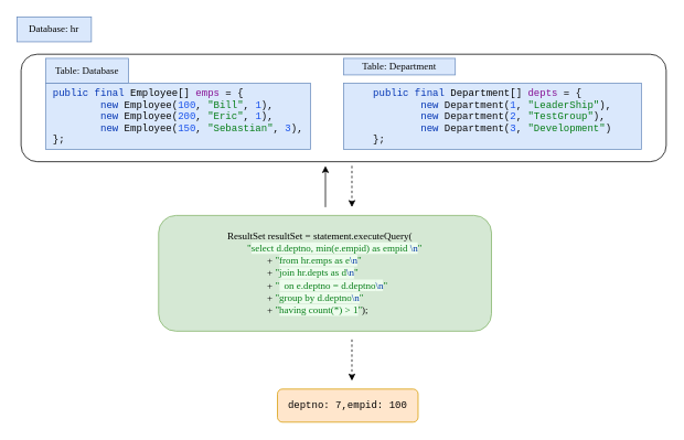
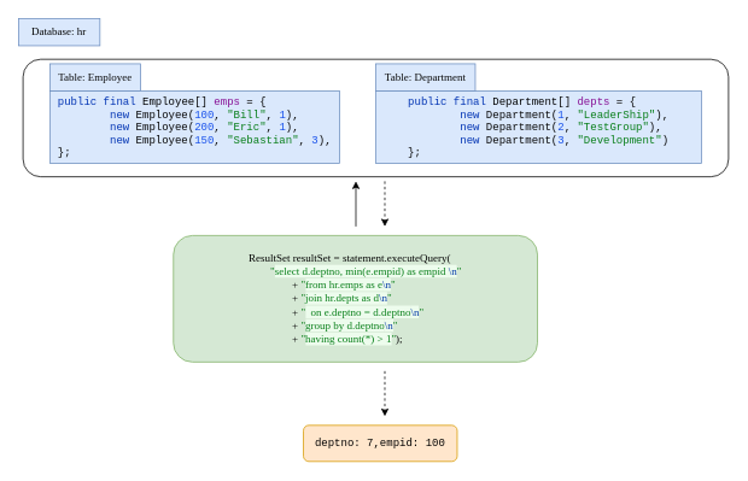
  <mxCell id="0" />
  <mxCell id="1" parent="0" />
  <mxCell id="2" value="" style="rounded=1;whiteSpace=wrap;html=1;fillColor=none;fontFamily=Comic Sans MS;" vertex="1" parent="1"><mxGeometry x="25" y="65" width="780" height="130" as="geometry" /></mxCell>
  <mxCell id="3" value="&lt;p style=&quot;margin: 0px; font-variant-numeric: normal; font-variant-east-asian: normal; font-variant-alternates: normal; font-kerning: auto; font-optical-sizing: auto; font-feature-settings: normal; font-variation-settings: normal; font-variant-position: normal; font-stretch: normal; line-height: normal; font-family: Courier; color: rgb(8, 8, 8); text-align: start;&quot; class=&quot;p1&quot;&gt;&lt;span style=&quot;color: rgb(0, 51, 179);&quot; class=&quot;s1&quot;&gt;public final &lt;/span&gt;&lt;span style=&quot;color: rgb(0, 0, 0);&quot; class=&quot;s2&quot;&gt;Employee&lt;/span&gt;[] &lt;span style=&quot;color: rgb(135, 16, 148);&quot; class=&quot;s3&quot;&gt;emps &lt;/span&gt;= {&lt;br&gt;&lt;span class=&quot;Apple-converted-space&quot;&gt;&amp;nbsp; &amp;nbsp; &amp;nbsp; &amp;nbsp; &lt;/span&gt;&lt;span style=&quot;color: rgb(0, 51, 179);&quot; class=&quot;s1&quot;&gt;new &lt;/span&gt;Employee(&lt;span style=&quot;color: rgb(23, 80, 235);&quot; class=&quot;s4&quot;&gt;100&lt;/span&gt;, &lt;span style=&quot;color: rgb(6, 125, 23);&quot; class=&quot;s5&quot;&gt;&quot;Bill&quot;&lt;/span&gt;, &lt;span style=&quot;color: rgb(23, 80, 235);&quot; class=&quot;s4&quot;&gt;1&lt;/span&gt;),&lt;br&gt;&lt;span class=&quot;Apple-converted-space&quot;&gt;&amp;nbsp; &amp;nbsp; &amp;nbsp; &amp;nbsp; &lt;/span&gt;&lt;span style=&quot;color: rgb(0, 51, 179);&quot; class=&quot;s1&quot;&gt;new &lt;/span&gt;Employee(&lt;span style=&quot;color: rgb(23, 80, 235);&quot; class=&quot;s4&quot;&gt;200&lt;/span&gt;, &lt;span style=&quot;color: rgb(6, 125, 23);&quot; class=&quot;s5&quot;&gt;&quot;Eric&quot;&lt;/span&gt;, &lt;span style=&quot;color: rgb(23, 80, 235);&quot; class=&quot;s4&quot;&gt;1&lt;/span&gt;),&lt;br&gt;&lt;span class=&quot;Apple-converted-space&quot;&gt;&amp;nbsp; &amp;nbsp; &amp;nbsp; &amp;nbsp; &lt;/span&gt;&lt;span style=&quot;color: rgb(0, 51, 179);&quot; class=&quot;s1&quot;&gt;new &lt;/span&gt;Employee(&lt;span style=&quot;color: rgb(23, 80, 235);&quot; class=&quot;s4&quot;&gt;150&lt;/span&gt;, &lt;span style=&quot;color: rgb(6, 125, 23);&quot; class=&quot;s5&quot;&gt;&quot;Sebastian&quot;&lt;/span&gt;, &lt;span style=&quot;color: rgb(23, 80, 235);&quot; class=&quot;s4&quot;&gt;3&lt;/span&gt;),&lt;br&gt;};&lt;/p&gt;" style="rounded=0;whiteSpace=wrap;html=1;fontFamily=Comic Sans MS;fontSize=12;fillColor=#dae8fc;strokeColor=#6c8ebf;" vertex="1" parent="1"><mxGeometry x="55" y="100" width="320" height="80" as="geometry" /></mxCell>
  <mxCell id="4" value="&lt;p style=&quot;margin: 0px; font-variant-numeric: normal; font-variant-east-asian: normal; font-variant-alternates: normal; font-kerning: auto; font-optical-sizing: auto; font-feature-settings: normal; font-variation-settings: normal; font-variant-position: normal; font-stretch: normal; line-height: normal; font-family: Courier; color: rgb(8, 8, 8); text-align: start;&quot; class=&quot;p1&quot;&gt;&lt;span style=&quot;color: rgb(0, 51, 179);&quot; class=&quot;s1&quot;&gt;public final &lt;/span&gt;&lt;span style=&quot;color: rgb(0, 0, 0);&quot; class=&quot;s2&quot;&gt;Department&lt;/span&gt;[] &lt;span style=&quot;color: rgb(135, 16, 148);&quot; class=&quot;s3&quot;&gt;depts &lt;/span&gt;= {&lt;br&gt;&lt;span class=&quot;Apple-converted-space&quot;&gt;&amp;nbsp; &amp;nbsp; &amp;nbsp; &amp;nbsp; &lt;/span&gt;&lt;span style=&quot;color: rgb(0, 51, 179);&quot; class=&quot;s1&quot;&gt;new &lt;/span&gt;Department(&lt;span style=&quot;color: rgb(23, 80, 235);&quot; class=&quot;s4&quot;&gt;1&lt;/span&gt;, &lt;span style=&quot;color: rgb(6, 125, 23);&quot; class=&quot;s5&quot;&gt;&quot;LeaderShip&quot;&lt;/span&gt;),&lt;br&gt;&lt;span class=&quot;Apple-converted-space&quot;&gt;&amp;nbsp; &amp;nbsp; &amp;nbsp; &amp;nbsp; &lt;/span&gt;&lt;span style=&quot;color: rgb(0, 51, 179);&quot; class=&quot;s1&quot;&gt;new &lt;/span&gt;Department(&lt;span style=&quot;color: rgb(23, 80, 235);&quot; class=&quot;s4&quot;&gt;2&lt;/span&gt;, &lt;span style=&quot;color: rgb(6, 125, 23);&quot; class=&quot;s5&quot;&gt;&quot;TestGroup&quot;&lt;/span&gt;),&lt;br&gt;&lt;span class=&quot;Apple-converted-space&quot;&gt;&amp;nbsp; &amp;nbsp; &amp;nbsp; &amp;nbsp; &lt;/span&gt;&lt;span style=&quot;color: rgb(0, 51, 179);&quot; class=&quot;s1&quot;&gt;new &lt;/span&gt;Department(&lt;span style=&quot;color: rgb(23, 80, 235);&quot; class=&quot;s4&quot;&gt;3&lt;/span&gt;, &lt;span style=&quot;color: rgb(6, 125, 23);&quot; class=&quot;s5&quot;&gt;&quot;Development&quot;&lt;/span&gt;)&lt;br&gt;};&lt;/p&gt;" style="rounded=0;whiteSpace=wrap;html=1;fontFamily=Comic Sans MS;fontSize=12;fillColor=#dae8fc;strokeColor=#6c8ebf;" vertex="1" parent="1"><mxGeometry x="415" y="100" width="360" height="80" as="geometry" /></mxCell>
- <mxCell id="5" value="&lt;p class=&quot;p1&quot; style=&quot;margin: 0px; font-variant-numeric: normal; font-variant-east-asian: normal; font-variant-alternates: normal; font-kerning: auto; font-optical-sizing: auto; font-feature-settings: normal; font-variation-settings: normal; font-variant-position: normal; font-stretch: normal; line-height: normal; color: rgb(8, 8, 8); text-align: start; font-size: 12px;&quot;&gt;Table: Database&lt;/p&gt;" style="text;html=1;align=center;verticalAlign=middle;whiteSpace=wrap;rounded=0;fontFamily=Comic Sans MS;fontSize=12;fillColor=#dae8fc;strokeColor=#6c8ebf;" vertex="1" parent="1"><mxGeometry x="55" y="70" width="100" height="30" as="geometry" /></mxCell>
- <mxCell id="6" value="&lt;p class=&quot;p1&quot; style=&quot;margin: 0px; font-variant-numeric: normal; font-variant-east-asian: normal; font-variant-alternates: normal; font-kerning: auto; font-optical-sizing: auto; font-feature-settings: normal; font-variation-settings: normal; font-variant-position: normal; font-stretch: normal; line-height: normal; color: rgb(8, 8, 8); text-align: start; font-size: 12px;&quot;&gt;Table: Department&lt;/p&gt;" style="text;html=1;align=center;verticalAlign=middle;whiteSpace=wrap;rounded=0;fontFamily=Comic Sans MS;fontSize=12;fillColor=#dae8fc;strokeColor=#6c8ebf;" vertex="1" parent="1"><mxGeometry x="415" y="70" width="135" height="20" as="geometry" /></mxCell>
+ <mxCell id="5" value="&lt;p class=&quot;p1&quot; style=&quot;margin: 0px; font-variant-numeric: normal; font-variant-east-asian: normal; font-variant-alternates: normal; font-kerning: auto; font-optical-sizing: auto; font-feature-settings: normal; font-variation-settings: normal; font-variant-position: normal; font-stretch: normal; line-height: normal; color: rgb(8, 8, 8); text-align: start; font-size: 12px;&quot;&gt;Table: Employee&lt;/p&gt;" style="text;html=1;align=center;verticalAlign=middle;whiteSpace=wrap;rounded=0;fontFamily=Comic Sans MS;fontSize=12;fillColor=#dae8fc;strokeColor=#6c8ebf;" vertex="1" parent="1"><mxGeometry x="55" y="70" width="100" height="30" as="geometry" /></mxCell>
+ <mxCell id="6" value="&lt;p class=&quot;p1&quot; style=&quot;margin: 0px; font-variant-numeric: normal; font-variant-east-asian: normal; font-variant-alternates: normal; font-kerning: auto; font-optical-sizing: auto; font-feature-settings: normal; font-variation-settings: normal; font-variant-position: normal; font-stretch: normal; line-height: normal; color: rgb(8, 8, 8); text-align: start; font-size: 12px;&quot;&gt;Table: Department&lt;/p&gt;" style="text;html=1;align=center;verticalAlign=middle;whiteSpace=wrap;rounded=0;fontFamily=Comic Sans MS;fontSize=12;fillColor=#dae8fc;strokeColor=#6c8ebf;" vertex="1" parent="1"><mxGeometry x="415" y="70" width="110" height="30" as="geometry" /></mxCell>
  <mxCell id="7" value="Database: hr" style="text;html=1;align=center;verticalAlign=middle;whiteSpace=wrap;rounded=0;fontFamily=Comic Sans MS;fillColor=#dae8fc;strokeColor=#6c8ebf;" vertex="1" parent="1"><mxGeometry x="20" y="20" width="90" height="30" as="geometry" /></mxCell>
  <mxCell id="8" style="edgeStyle=orthogonalEdgeStyle;rounded=0;orthogonalLoop=1;jettySize=auto;html=1;" edge="1" parent="1"><mxGeometry relative="1" as="geometry"><mxPoint x="393" y="200" as="targetPoint" /><mxPoint x="393" y="250" as="sourcePoint" /></mxGeometry></mxCell>
  <mxCell id="9" value="&lt;p class=&quot;p1&quot; style=&quot;margin: 0px; font-variant-numeric: normal; font-variant-east-asian: normal; font-variant-alternates: normal; font-kerning: auto; font-optical-sizing: auto; font-feature-settings: normal; font-variation-settings: normal; font-variant-position: normal; font-stretch: normal; line-height: normal; color: rgb(6, 125, 23); text-align: start;&quot;&gt;&lt;span class=&quot;s1&quot; style=&quot;color: rgb(0, 0, 0);&quot;&gt;ResultSet resultSet &lt;/span&gt;&lt;span class=&quot;s2&quot; style=&quot;color: rgb(8, 8, 8);&quot;&gt;= &lt;/span&gt;&lt;span class=&quot;s1&quot; style=&quot;color: rgb(0, 0, 0);&quot;&gt;statement&lt;/span&gt;&lt;span class=&quot;s2&quot; style=&quot;color: rgb(8, 8, 8);&quot;&gt;.executeQuery(&lt;br&gt;&lt;span class=&quot;Apple-converted-space&quot;&gt;&amp;nbsp; &amp;nbsp; &amp;nbsp; &amp;nbsp; &lt;/span&gt;&lt;/span&gt;&quot;&lt;span class=&quot;s3&quot; style=&quot;background-color: rgb(237, 252, 237);&quot;&gt;select d.deptno, min(e.empid) as empid &lt;/span&gt;&lt;span class=&quot;s4&quot; style=&quot;color: rgb(0, 55, 166); background-color: rgb(237, 252, 237);&quot;&gt;\n&lt;/span&gt;&quot;&lt;br&gt;&lt;span class=&quot;Apple-converted-space&quot;&gt;&amp;nbsp; &amp;nbsp; &amp;nbsp; &amp;nbsp; &amp;nbsp; &amp;nbsp; &amp;nbsp; &amp;nbsp; &lt;/span&gt;&lt;span class=&quot;s2&quot; style=&quot;color: rgb(8, 8, 8);&quot;&gt;+ &lt;/span&gt;&quot;&lt;span class=&quot;s3&quot; style=&quot;background-color: rgb(237, 252, 237);&quot;&gt;from hr.emps as e&lt;/span&gt;&lt;span class=&quot;s4&quot; style=&quot;color: rgb(0, 55, 166); background-color: rgb(237, 252, 237);&quot;&gt;\n&lt;/span&gt;&quot;&lt;br&gt;&lt;span class=&quot;Apple-converted-space&quot;&gt;&amp;nbsp; &amp;nbsp; &amp;nbsp; &amp;nbsp; &amp;nbsp; &amp;nbsp; &amp;nbsp; &amp;nbsp; &lt;/span&gt;&lt;span class=&quot;s2&quot; style=&quot;color: rgb(8, 8, 8);&quot;&gt;+ &lt;/span&gt;&quot;&lt;span class=&quot;s3&quot; style=&quot;background-color: rgb(237, 252, 237);&quot;&gt;join hr.depts as d&lt;/span&gt;&lt;span class=&quot;s4&quot; style=&quot;color: rgb(0, 55, 166); background-color: rgb(237, 252, 237);&quot;&gt;\n&lt;/span&gt;&quot;&lt;br&gt;&lt;span class=&quot;Apple-converted-space&quot;&gt;&amp;nbsp; &amp;nbsp; &amp;nbsp; &amp;nbsp; &amp;nbsp; &amp;nbsp; &amp;nbsp; &amp;nbsp; &lt;/span&gt;&lt;span class=&quot;s2&quot; style=&quot;color: rgb(8, 8, 8);&quot;&gt;+ &lt;/span&gt;&quot;&lt;span class=&quot;s3&quot; style=&quot;background-color: rgb(237, 252, 237);&quot;&gt;&lt;span class=&quot;Apple-converted-space&quot;&gt;&amp;nbsp; &lt;/span&gt;on e.deptno = d.deptno&lt;/span&gt;&lt;span class=&quot;s4&quot; style=&quot;color: rgb(0, 55, 166); background-color: rgb(237, 252, 237);&quot;&gt;\n&lt;/span&gt;&quot;&lt;br&gt;&lt;span class=&quot;Apple-converted-space&quot;&gt;&amp;nbsp; &amp;nbsp; &amp;nbsp; &amp;nbsp; &amp;nbsp; &amp;nbsp; &amp;nbsp; &amp;nbsp; &lt;/span&gt;&lt;span class=&quot;s2&quot; style=&quot;color: rgb(8, 8, 8);&quot;&gt;+ &lt;/span&gt;&quot;&lt;span class=&quot;s3&quot; style=&quot;background-color: rgb(237, 252, 237);&quot;&gt;group by d.deptno&lt;/span&gt;&lt;span class=&quot;s4&quot; style=&quot;color: rgb(0, 55, 166); background-color: rgb(237, 252, 237);&quot;&gt;\n&lt;/span&gt;&quot;&lt;br&gt;&lt;span class=&quot;Apple-converted-space&quot;&gt;&amp;nbsp; &amp;nbsp; &amp;nbsp; &amp;nbsp; &amp;nbsp; &amp;nbsp; &amp;nbsp; &amp;nbsp; &lt;/span&gt;&lt;span class=&quot;s2&quot; style=&quot;color: rgb(8, 8, 8);&quot;&gt;+ &lt;/span&gt;&quot;&lt;span class=&quot;s3&quot; style=&quot;background-color: rgb(237, 252, 237);&quot;&gt;having count(*) &amp;gt; 1&lt;/span&gt;&quot;&lt;span class=&quot;s2&quot; style=&quot;color: rgb(8, 8, 8);&quot;&gt;);&lt;/span&gt;&lt;/p&gt;" style="rounded=1;whiteSpace=wrap;html=1;fillColor=#d5e8d4;strokeColor=#82b366;fontFamily=Comic Sans MS;" vertex="1" parent="1"><mxGeometry x="191.25" y="260" width="402.5" height="140" as="geometry" /></mxCell>
  <mxCell id="10" style="edgeStyle=orthogonalEdgeStyle;rounded=0;orthogonalLoop=1;jettySize=auto;html=1;dashed=1;" edge="1" parent="1"><mxGeometry relative="1" as="geometry"><mxPoint x="425" y="250" as="targetPoint" /><mxPoint x="425" y="200" as="sourcePoint" /></mxGeometry></mxCell>
  <mxCell id="11" style="edgeStyle=orthogonalEdgeStyle;rounded=0;orthogonalLoop=1;jettySize=auto;html=1;dashed=1;" edge="1" parent="1"><mxGeometry relative="1" as="geometry"><mxPoint x="425" y="460" as="targetPoint" /><mxPoint x="425" y="410" as="sourcePoint" /></mxGeometry></mxCell>
  <mxCell id="12" value="&lt;p class=&quot;p1&quot; style=&quot;margin: 0px; font-variant-numeric: normal; font-variant-east-asian: normal; font-variant-alternates: normal; font-kerning: auto; font-optical-sizing: auto; font-feature-settings: normal; font-variation-settings: normal; font-variant-position: normal; font-stretch: normal; line-height: normal; font-family: Courier; text-align: start;&quot;&gt;deptno: 7,&lt;span style=&quot;background-color: initial;&quot;&gt;empid: 100&lt;/span&gt;&lt;/p&gt;" style="rounded=1;whiteSpace=wrap;html=1;fillColor=#ffe6cc;strokeColor=#d79b00;" vertex="1" parent="1"><mxGeometry x="335" y="470" width="170" height="40" as="geometry" /></mxCell>
